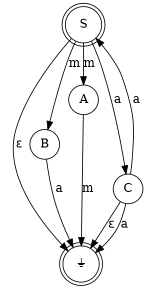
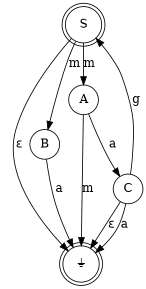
  digraph {
    node [shape=circle]
    S [shape=doublecircle]
    "⏚" [shape=doublecircle]
    A
    B
    C
    S -> "⏚" [label="ε"]
    S -> A [label=m]
    S -> B [label=m]
-   S -> C [label=a]
+   A -> C [label=a]
    A -> "⏚" [label=m]
    B -> "⏚" [label=a]
-   C -> S [label=a]
+   C -> S [label=g]
    C -> "⏚" [label=a]
    C -> "⏚" [label="ε"]
  }
